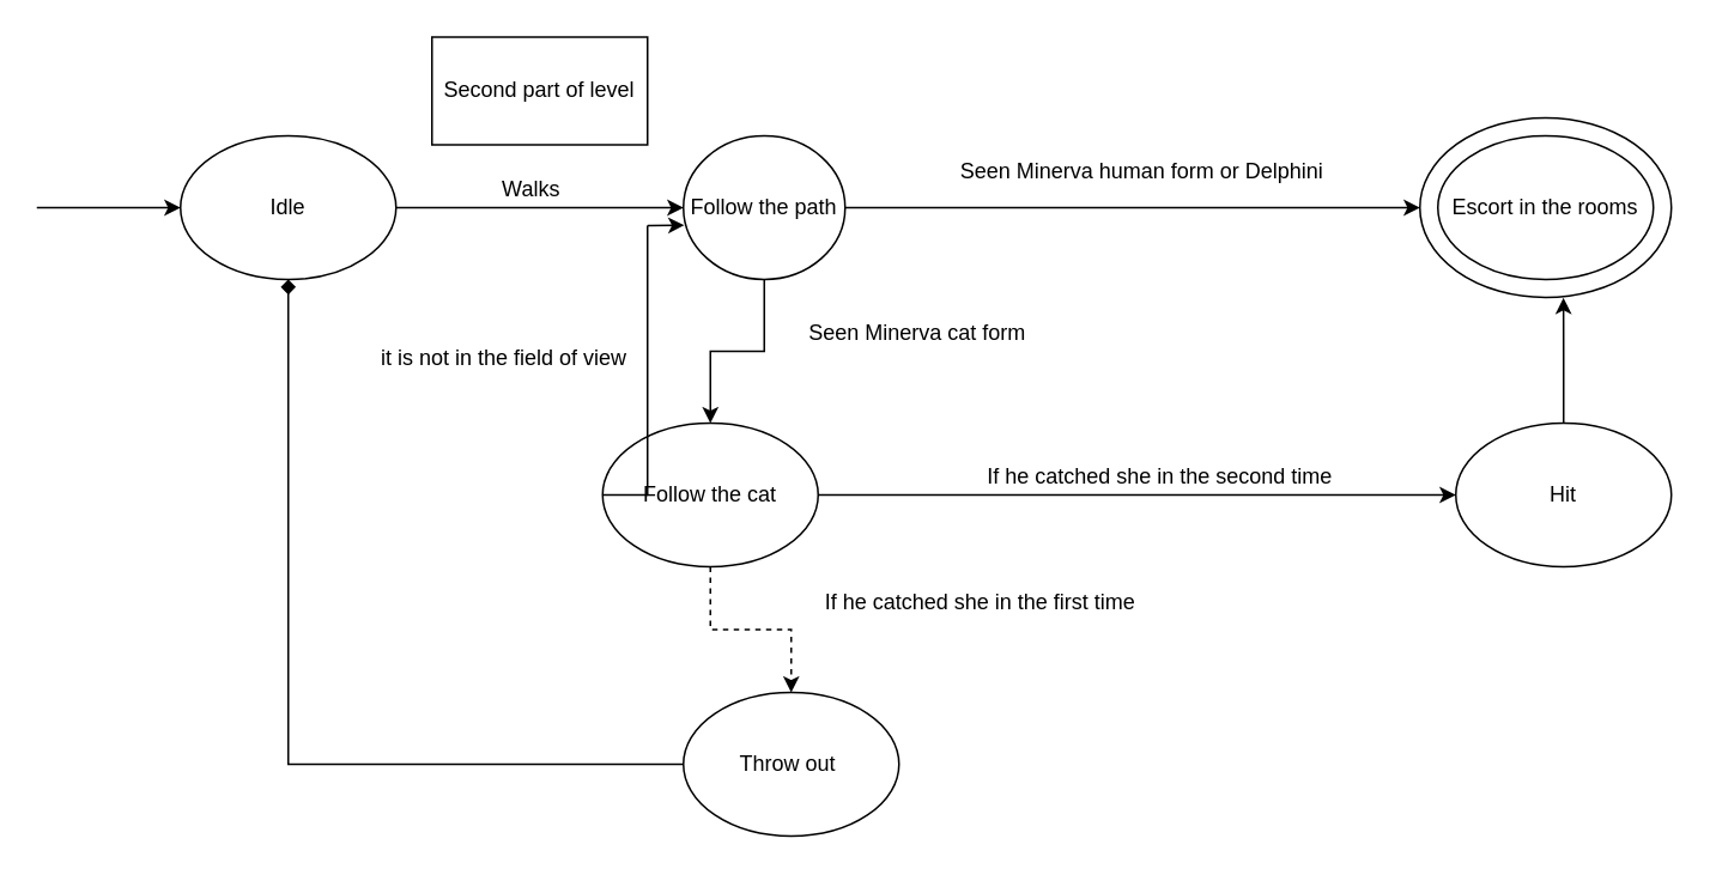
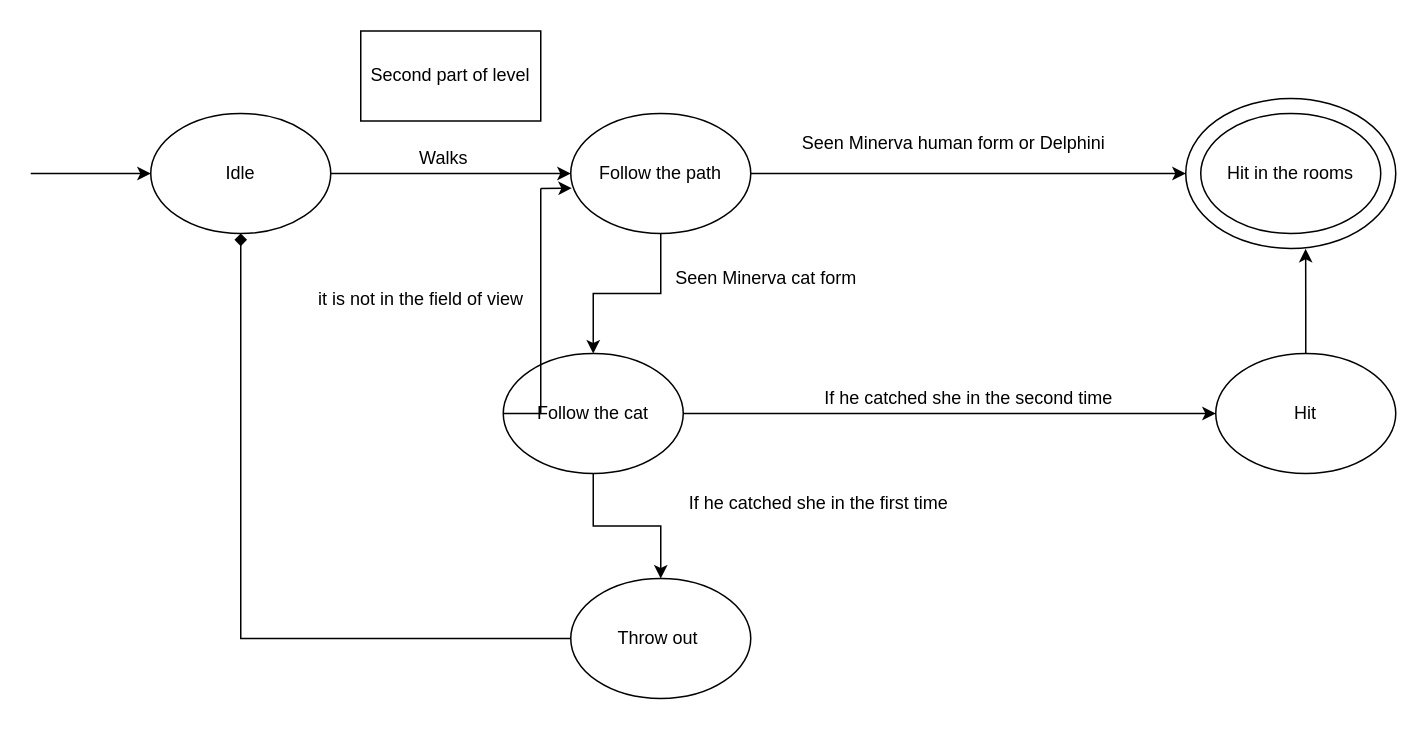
  <mxCell id="0" />
  <mxCell id="1" parent="0" />
  <mxCell id="2" value="" style="ellipse;whiteSpace=wrap;html=1;" parent="1" vertex="1"><mxGeometry x="790" y="65" width="140" height="100" as="geometry" /></mxCell>
  <mxCell id="3" value="Second part of level" style="rounded=0;whiteSpace=wrap;html=1;" parent="1" vertex="1"><mxGeometry x="240" y="20" width="120" height="60" as="geometry" /></mxCell>
  <mxCell id="4" value="" style="edgeStyle=orthogonalEdgeStyle;rounded=0;orthogonalLoop=1;jettySize=auto;html=1;" parent="1" source="5" target="8" edge="1"><mxGeometry relative="1" as="geometry" /></mxCell>
  <mxCell id="5" value="Idle" style="ellipse;whiteSpace=wrap;html=1;" parent="1" vertex="1"><mxGeometry x="100" y="75" width="120" height="80" as="geometry" /></mxCell>
  <mxCell id="6" style="edgeStyle=orthogonalEdgeStyle;rounded=0;orthogonalLoop=1;jettySize=auto;html=1;entryX=0;entryY=0.5;entryDx=0;entryDy=0;" parent="1" source="8" target="2" edge="1"><mxGeometry relative="1" as="geometry"><mxPoint x="780" y="115" as="targetPoint" /></mxGeometry></mxCell>
  <mxCell id="7" value="" style="edgeStyle=orthogonalEdgeStyle;rounded=0;orthogonalLoop=1;jettySize=auto;html=1;" parent="1" source="8" target="14" edge="1"><mxGeometry relative="1" as="geometry" /></mxCell>
- <mxCell id="8" value="Follow the path" style="ellipse;whiteSpace=wrap;html=1;" parent="1" vertex="1"><mxGeometry x="380" y="75" width="90" height="80" as="geometry" /></mxCell>
+ <mxCell id="8" value="Follow the path" style="ellipse;whiteSpace=wrap;html=1;" parent="1" vertex="1"><mxGeometry x="380" y="75" width="120" height="80" as="geometry" /></mxCell>
  <mxCell id="9" value="Walks" style="text;html=1;align=center;verticalAlign=middle;resizable=0;points=[];autosize=1;" parent="1" vertex="1"><mxGeometry x="270" y="95" width="50" height="20" as="geometry" /></mxCell>
  <mxCell id="10" value="Seen Minerva human form or Delphini" style="text;html=1;align=center;verticalAlign=middle;resizable=0;points=[];autosize=1;" parent="1" vertex="1"><mxGeometry x="525" y="85" width="220" height="20" as="geometry" /></mxCell>
- <mxCell id="11" value="Escort in the rooms" style="ellipse;whiteSpace=wrap;html=1;" parent="1" vertex="1"><mxGeometry x="800" y="75" width="120" height="80" as="geometry" /></mxCell>
- <mxCell id="12" value="" style="edgeStyle=orthogonalEdgeStyle;rounded=0;orthogonalLoop=1;jettySize=auto;html=1;dashed=1;" parent="1" source="14" target="21" edge="1"><mxGeometry relative="1" as="geometry" /></mxCell>
+ <mxCell id="11" value="Hit in the rooms" style="ellipse;whiteSpace=wrap;html=1;" parent="1" vertex="1"><mxGeometry x="800" y="75" width="120" height="80" as="geometry" /></mxCell>
+ <mxCell id="12" value="" style="edgeStyle=orthogonalEdgeStyle;rounded=0;orthogonalLoop=1;jettySize=auto;html=1;" parent="1" source="14" target="21" edge="1"><mxGeometry relative="1" as="geometry" /></mxCell>
  <mxCell id="13" value="" style="edgeStyle=orthogonalEdgeStyle;rounded=0;orthogonalLoop=1;jettySize=auto;html=1;" parent="1" source="14" target="23" edge="1"><mxGeometry relative="1" as="geometry" /></mxCell>
  <mxCell id="14" value="Follow the cat" style="ellipse;whiteSpace=wrap;html=1;" parent="1" vertex="1"><mxGeometry x="335" y="235" width="120" height="80" as="geometry" /></mxCell>
  <mxCell id="15" value="Seen Minerva cat form" style="text;html=1;align=center;verticalAlign=middle;resizable=0;points=[];autosize=1;" parent="1" vertex="1"><mxGeometry x="440" y="175" width="140" height="20" as="geometry" /></mxCell>
  <mxCell id="16" value="" style="endArrow=none;html=1;" parent="1" edge="1"><mxGeometry width="50" height="50" relative="1" as="geometry"><mxPoint x="360" y="275" as="sourcePoint" /><mxPoint x="360" y="125" as="targetPoint" /></mxGeometry></mxCell>
  <mxCell id="17" value="" style="endArrow=none;html=1;entryX=0;entryY=0.5;entryDx=0;entryDy=0;" parent="1" target="14" edge="1"><mxGeometry width="50" height="50" relative="1" as="geometry"><mxPoint x="360" y="275" as="sourcePoint" /><mxPoint x="390" y="315" as="targetPoint" /></mxGeometry></mxCell>
  <mxCell id="18" value="" style="endArrow=classic;html=1;entryX=0.006;entryY=0.622;entryDx=0;entryDy=0;entryPerimeter=0;" parent="1" target="8" edge="1"><mxGeometry width="50" height="50" relative="1" as="geometry"><mxPoint x="360" y="125" as="sourcePoint" /><mxPoint x="360" y="125" as="targetPoint" /></mxGeometry></mxCell>
  <mxCell id="19" value="it is not in the field of view" style="text;whiteSpace=wrap;html=1;" parent="1" vertex="1"><mxGeometry x="210" y="185" width="160" height="30" as="geometry" /></mxCell>
  <mxCell id="20" style="edgeStyle=orthogonalEdgeStyle;rounded=0;orthogonalLoop=1;jettySize=auto;html=1;entryX=0.5;entryY=1;entryDx=0;entryDy=0;endArrow=diamond;" parent="1" source="21" target="5" edge="1"><mxGeometry relative="1" as="geometry" /></mxCell>
  <mxCell id="21" value="Throw out&amp;nbsp;" style="ellipse;whiteSpace=wrap;html=1;" parent="1" vertex="1"><mxGeometry x="380" y="385" width="120" height="80" as="geometry" /></mxCell>
  <mxCell id="22" style="edgeStyle=orthogonalEdgeStyle;rounded=0;orthogonalLoop=1;jettySize=auto;html=1;entryX=0.571;entryY=1.002;entryDx=0;entryDy=0;entryPerimeter=0;" parent="1" source="23" target="2" edge="1"><mxGeometry relative="1" as="geometry" /></mxCell>
  <mxCell id="23" value="Hit" style="ellipse;whiteSpace=wrap;html=1;" parent="1" vertex="1"><mxGeometry x="810" y="235" width="120" height="80" as="geometry" /></mxCell>
  <mxCell id="24" value="If he catched she in the second time" style="text;html=1;align=center;verticalAlign=middle;resizable=0;points=[];autosize=1;" parent="1" vertex="1"><mxGeometry x="540" y="255" width="210" height="20" as="geometry" /></mxCell>
  <mxCell id="25" value="" style="endArrow=classic;html=1;entryX=0;entryY=0.5;entryDx=0;entryDy=0;" parent="1" edge="1"><mxGeometry width="50" height="50" relative="1" as="geometry"><mxPoint x="20" y="115" as="sourcePoint" /><mxPoint x="100" y="115" as="targetPoint" /></mxGeometry></mxCell>
  <mxCell id="26" value="If he catched she in the first time" style="text;html=1;align=center;verticalAlign=middle;resizable=0;points=[];autosize=1;" parent="1" vertex="1"><mxGeometry x="450" y="325" width="190" height="20" as="geometry" /></mxCell>
